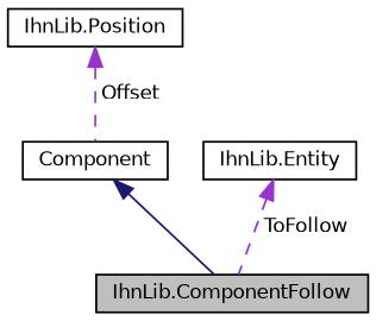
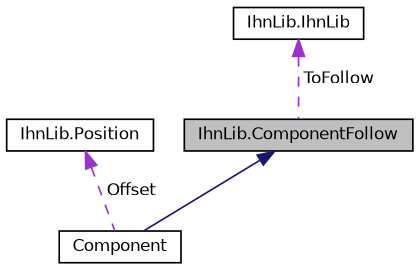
  digraph {
    node [color=black fillcolor=white fontname=Helvetica fontsize=10 shape=record style=filled]
    edge [color=darkorchid3 dir=back fontname=Helvetica fontsize=10 labelfontname=Helvetica labelfontsize=10 style=dashed]
    n1 [fillcolor=grey75 fontcolor=black height=0.2 label="IhnLib.ComponentFollow" width=0.4]
    n2 [height=0.2 label=Component width=0.4]
    n3 [height=0.2 label="IhnLib.Position" width=0.4]
-   n4 [height=0.2 label="IhnLib.Entity" width=0.4]
-   n2 -> n1 [color=midnightblue style=solid]
+   n4 [height=0.2 label="IhnLib.IhnLib" width=0.4]
+   n1 -> n2 [color=midnightblue style=solid]
    n3 -> n2 [label=" Offset"]
    n4 -> n1 [label=" ToFollow"]
  }
